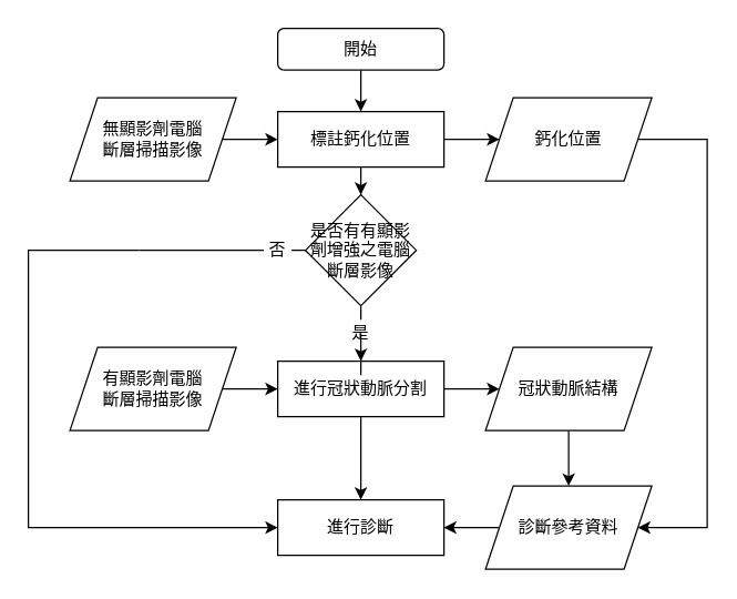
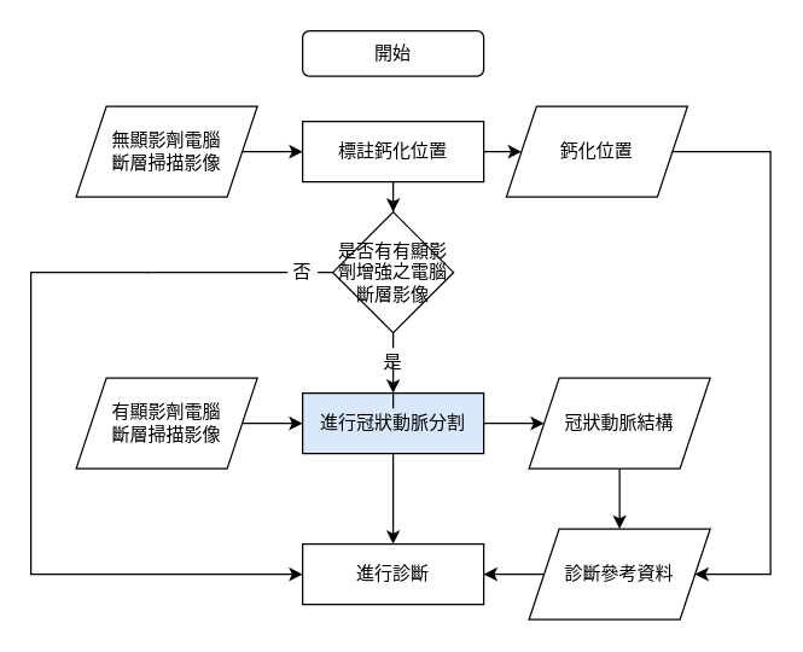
  <mxCell id="0" />
  <mxCell id="1" parent="0" />
- <mxCell id="2" style="edgeStyle=orthogonalEdgeStyle;rounded=0;orthogonalLoop=1;jettySize=auto;html=1;exitX=0.5;exitY=1;exitDx=0;exitDy=0;entryX=0.5;entryY=0;entryDx=0;entryDy=0;" parent="1" source="3" target="6" edge="1"><mxGeometry relative="1" as="geometry" /></mxCell>
  <mxCell id="3" value="開始" style="rounded=1;whiteSpace=wrap;html=1;" parent="1" vertex="1"><mxGeometry x="200" y="20" width="120" height="30" as="geometry" /></mxCell>
  <mxCell id="4" style="edgeStyle=orthogonalEdgeStyle;rounded=0;orthogonalLoop=1;jettySize=auto;html=1;exitX=0.5;exitY=1;exitDx=0;exitDy=0;" parent="1" source="6" target="12" edge="1"><mxGeometry relative="1" as="geometry"><mxPoint x="260" y="160" as="targetPoint" /></mxGeometry></mxCell>
  <mxCell id="5" style="edgeStyle=orthogonalEdgeStyle;rounded=0;orthogonalLoop=1;jettySize=auto;html=1;entryX=0;entryY=0.5;entryDx=0;entryDy=0;fontFamily=Helvetica;" parent="1" source="6" target="19" edge="1"><mxGeometry relative="1" as="geometry" /></mxCell>
  <mxCell id="6" value="標註鈣化位置" style="rounded=0;whiteSpace=wrap;html=1;" parent="1" vertex="1"><mxGeometry x="200" y="80" width="120" height="40" as="geometry" /></mxCell>
  <mxCell id="7" style="edgeStyle=orthogonalEdgeStyle;rounded=0;orthogonalLoop=1;jettySize=auto;html=1;entryX=0.5;entryY=0;entryDx=0;entryDy=0;fontFamily=Helvetica;" parent="1" source="9" target="13" edge="1"><mxGeometry relative="1" as="geometry" /></mxCell>
  <mxCell id="8" style="edgeStyle=orthogonalEdgeStyle;rounded=0;orthogonalLoop=1;jettySize=auto;html=1;fontFamily=Helvetica;" parent="1" source="9" target="23" edge="1"><mxGeometry relative="1" as="geometry" /></mxCell>
- <mxCell id="9" value="進行冠狀動脈分割" style="rounded=0;whiteSpace=wrap;html=1;" parent="1" vertex="1"><mxGeometry x="200" y="260" width="120" height="40" as="geometry" /></mxCell>
+ <mxCell id="9" value="進行冠狀動脈分割" style="rounded=0;whiteSpace=wrap;html=1;fillColor=#dae8fc;" parent="1" vertex="1"><mxGeometry x="200" y="260" width="120" height="40" as="geometry" /></mxCell>
  <mxCell id="10" style="edgeStyle=orthogonalEdgeStyle;rounded=0;orthogonalLoop=1;jettySize=auto;html=1;entryX=0.5;entryY=0;entryDx=0;entryDy=0;fontFamily=Helvetica;startArrow=none;" parent="1" source="14" target="9" edge="1"><mxGeometry relative="1" as="geometry" /></mxCell>
  <mxCell id="11" style="edgeStyle=orthogonalEdgeStyle;rounded=0;orthogonalLoop=1;jettySize=auto;html=1;entryX=0;entryY=0.5;entryDx=0;entryDy=0;startArrow=none;" edge="1" parent="1" target="13"><mxGeometry relative="1" as="geometry"><mxPoint x="100" y="180" as="sourcePoint" /><Array as="points"><mxPoint x="20" y="180" /><mxPoint x="20" y="380" /></Array></mxGeometry></mxCell>
  <mxCell id="12" value="是否有有顯影劑增強之電腦斷層影像" style="rhombus;whiteSpace=wrap;html=1;labelBackgroundColor=none;fontFamily=Helvetica;align=center;" parent="1" vertex="1"><mxGeometry x="220" y="140" width="80" height="80" as="geometry" /></mxCell>
  <mxCell id="13" value="進行診斷" style="rounded=0;whiteSpace=wrap;html=1;" parent="1" vertex="1"><mxGeometry x="200" y="360" width="120" height="40" as="geometry" /></mxCell>
  <mxCell id="14" value="是" style="text;html=1;strokeColor=none;fillColor=none;align=center;verticalAlign=middle;whiteSpace=wrap;rounded=0;labelBackgroundColor=none;fontFamily=Helvetica;" parent="1" vertex="1"><mxGeometry x="240" y="230" width="40" height="20" as="geometry" /></mxCell>
  <mxCell id="15" value="" style="edgeStyle=orthogonalEdgeStyle;rounded=0;orthogonalLoop=1;jettySize=auto;html=1;entryX=0.5;entryY=0;entryDx=0;entryDy=0;fontFamily=Helvetica;endArrow=none;exitX=0.5;exitY=1;exitDx=0;exitDy=0;" parent="1" source="12" target="14" edge="1"><mxGeometry relative="1" as="geometry"><mxPoint x="260" y="230" as="sourcePoint" /><mxPoint x="260" y="330" as="targetPoint" /></mxGeometry></mxCell>
  <mxCell id="16" style="edgeStyle=orthogonalEdgeStyle;rounded=0;orthogonalLoop=1;jettySize=auto;html=1;exitX=1;exitY=0.5;exitDx=0;exitDy=0;entryX=0;entryY=0.5;entryDx=0;entryDy=0;fontFamily=Helvetica;" parent="1" source="17" target="6" edge="1"><mxGeometry relative="1" as="geometry" /></mxCell>
  <mxCell id="17" value="無顯影劑電腦&lt;br&gt;斷層掃描影像" style="shape=parallelogram;perimeter=parallelogramPerimeter;whiteSpace=wrap;html=1;fixedSize=1;labelBackgroundColor=none;fontFamily=Helvetica;align=center;" parent="1" vertex="1"><mxGeometry x="50" y="70" width="120" height="60" as="geometry" /></mxCell>
  <mxCell id="18" style="edgeStyle=orthogonalEdgeStyle;rounded=0;orthogonalLoop=1;jettySize=auto;html=1;entryX=1;entryY=0.5;entryDx=0;entryDy=0;" edge="1" parent="1" source="19" target="25"><mxGeometry relative="1" as="geometry"><Array as="points"><mxPoint x="510" y="100" /><mxPoint x="510" y="380" /></Array></mxGeometry></mxCell>
- <mxCell id="19" value="鈣化位置" style="shape=parallelogram;perimeter=parallelogramPerimeter;whiteSpace=wrap;html=1;fixedSize=1;labelBackgroundColor=none;fontFamily=Helvetica;align=center;" parent="1" vertex="1"><mxGeometry x="350" y="70" width="120" height="60" as="geometry" /></mxCell>
+ <mxCell id="19" value="鈣化位置" style="shape=parallelogram;perimeter=parallelogramPerimeter;whiteSpace=wrap;html=1;fixedSize=1;labelBackgroundColor=none;fontFamily=Helvetica;align=center;" parent="1" vertex="1"><mxGeometry x="335" y="70" width="120" height="60" as="geometry" /></mxCell>
  <mxCell id="20" style="edgeStyle=orthogonalEdgeStyle;rounded=0;orthogonalLoop=1;jettySize=auto;html=1;entryX=0;entryY=0.5;entryDx=0;entryDy=0;fontFamily=Helvetica;" parent="1" source="21" target="9" edge="1"><mxGeometry relative="1" as="geometry" /></mxCell>
  <mxCell id="21" value="有顯影劑電腦&lt;br&gt;斷層掃描影像" style="shape=parallelogram;perimeter=parallelogramPerimeter;whiteSpace=wrap;html=1;fixedSize=1;labelBackgroundColor=none;fontFamily=Helvetica;align=center;" parent="1" vertex="1"><mxGeometry x="50" y="250" width="120" height="60" as="geometry" /></mxCell>
  <mxCell id="22" style="edgeStyle=orthogonalEdgeStyle;rounded=0;orthogonalLoop=1;jettySize=auto;html=1;" edge="1" parent="1" source="23" target="25"><mxGeometry relative="1" as="geometry" /></mxCell>
  <mxCell id="23" value="冠狀動脈結構" style="shape=parallelogram;perimeter=parallelogramPerimeter;whiteSpace=wrap;html=1;fixedSize=1;labelBackgroundColor=none;fontFamily=Helvetica;align=center;" parent="1" vertex="1"><mxGeometry x="350" y="250" width="120" height="60" as="geometry" /></mxCell>
  <mxCell id="24" style="edgeStyle=orthogonalEdgeStyle;rounded=0;orthogonalLoop=1;jettySize=auto;html=1;entryX=1;entryY=0.5;entryDx=0;entryDy=0;" edge="1" parent="1" source="25" target="13"><mxGeometry relative="1" as="geometry" /></mxCell>
  <mxCell id="25" value="診斷參考資料" style="shape=parallelogram;perimeter=parallelogramPerimeter;whiteSpace=wrap;html=1;fixedSize=1;" vertex="1" parent="1"><mxGeometry x="350" y="350" width="120" height="60" as="geometry" /></mxCell>
  <mxCell id="26" value="" style="edgeStyle=orthogonalEdgeStyle;rounded=0;orthogonalLoop=1;jettySize=auto;html=1;entryX=0;entryY=0.5;entryDx=0;entryDy=0;endArrow=none;startArrow=none;" edge="1" parent="1" source="27"><mxGeometry relative="1" as="geometry"><mxPoint x="220" y="180" as="sourcePoint" /><mxPoint x="100" y="180" as="targetPoint" /><Array as="points" /></mxGeometry></mxCell>
  <mxCell id="27" value="否" style="text;html=1;strokeColor=none;fillColor=none;align=center;verticalAlign=middle;whiteSpace=wrap;rounded=0;" vertex="1" parent="1"><mxGeometry x="190" y="170" width="20" height="20" as="geometry" /></mxCell>
  <mxCell id="28" value="" style="endArrow=none;html=1;entryX=0;entryY=0.5;entryDx=0;entryDy=0;exitX=1;exitY=0.5;exitDx=0;exitDy=0;" edge="1" parent="1" source="27" target="12"><mxGeometry width="50" height="50" relative="1" as="geometry"><mxPoint x="150" y="250" as="sourcePoint" /><mxPoint x="200" y="200" as="targetPoint" /></mxGeometry></mxCell>
